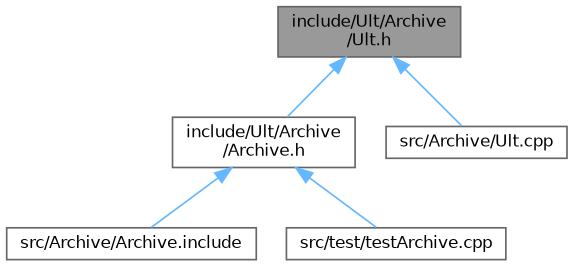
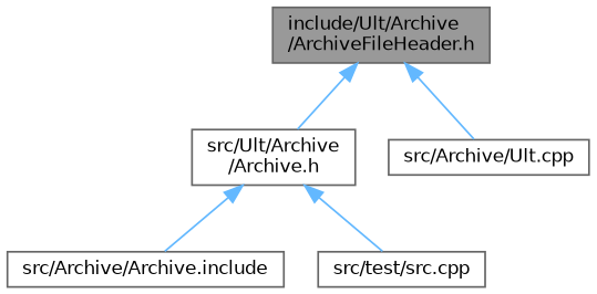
  digraph {
    node [color=grey40 fillcolor=white fontname=Helvetica fontsize=10 shape=box style=filled]
    edge [color=steelblue1 dir=back fontname=Helvetica fontsize=10 labelfontname=Helvetica labelfontsize=10 style=solid]
-   n1 [color=gray40 fillcolor=grey60 fontcolor=black height=0.2 label="include/Ult/Archive\l/Ult.h" width=0.4]
-   n2 [height=0.2 label="include/Ult/Archive\l/Archive.h" width=0.4]
+   n1 [color=gray40 fillcolor=grey60 fontcolor=black height=0.2 label="include/Ult/Archive\l/ArchiveFileHeader.h" width=0.4]
+   n2 [height=0.2 label="src/Ult/Archive\l/Archive.h" width=0.4]
    n3 [height=0.2 label="src/Archive/Ult.cpp" width=0.4]
    n4 [height=0.2 label="src/Archive/Archive.include" width=0.4]
-   n5 [height=0.2 label="src/test/testArchive.cpp" width=0.4]
+   n5 [height=0.2 label="src/test/src.cpp" width=0.4]
    n1 -> n2
    n1 -> n3
    n2 -> n4
    n2 -> n5
  }
